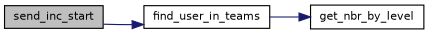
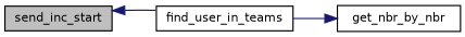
  digraph {
    rankdir=LR
    node [color=black fillcolor=white fontname=Helvetica fontsize=10 shape=record style=filled]
    edge [color=midnightblue fontname=Helvetica fontsize=10 labelfontname=Helvetica labelfontsize=10 style=solid]
    n1 [fillcolor=grey75 fontcolor=black height=0.2 label=send_inc_start width=0.4]
    n2 [height=0.2 label=find_user_in_teams width=0.4]
-   n3 [height=0.2 label=get_nbr_by_level width=0.4]
-   n1 -> n2
+   n3 [height=0.2 label=get_nbr_by_nbr width=0.4]
+   n2 -> n1
    n2 -> n3
  }
